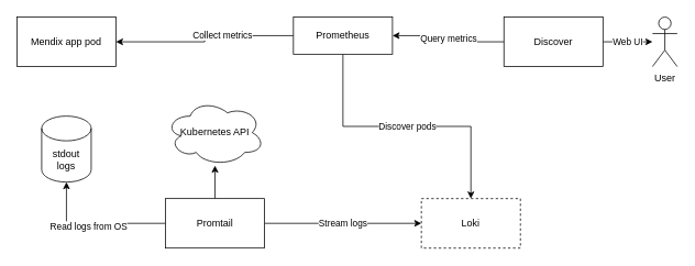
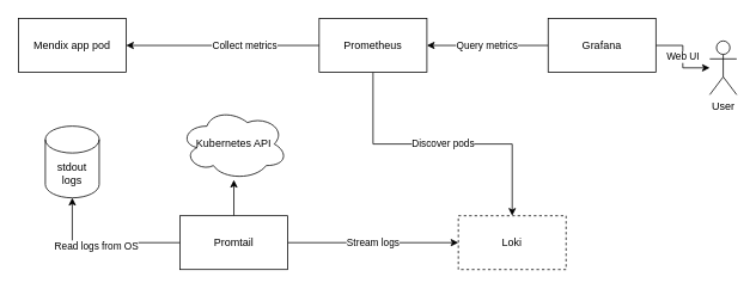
  <mxCell id="0" />
  <mxCell id="1" parent="0" />
  <mxCell id="2" value="Mendix app pod" style="rounded=0;whiteSpace=wrap;html=1;" vertex="1" parent="1"><mxGeometry x="20" y="20" width="120" height="60" as="geometry" /></mxCell>
  <mxCell id="3" value="stdout logs" style="shape=cylinder3;whiteSpace=wrap;html=1;boundedLbl=1;backgroundOutline=1;size=15;" vertex="1" parent="1"><mxGeometry x="50" y="140" width="60" height="80" as="geometry" /></mxCell>
  <mxCell id="4" style="edgeStyle=orthogonalEdgeStyle;rounded=0;orthogonalLoop=1;jettySize=auto;html=1;" edge="1" parent="1" source="7" target="2"><mxGeometry relative="1" as="geometry" /></mxCell>
  <mxCell id="5" value="Collect metrics" style="edgeLabel;html=1;align=center;verticalAlign=middle;resizable=0;points=[];" vertex="1" connectable="0" parent="4"><mxGeometry x="-0.221" y="-1" relative="1" as="geometry"><mxPoint as="offset" /></mxGeometry></mxCell>
  <mxCell id="6" value="Discover pods" style="edgeStyle=orthogonalEdgeStyle;rounded=0;orthogonalLoop=1;jettySize=auto;html=1;exitX=0.5;exitY=1;exitDx=0;exitDy=0;" edge="1" parent="1" source="7" target="12"><mxGeometry relative="1" as="geometry"><mxPoint x="260" y="120" as="targetPoint" /></mxGeometry></mxCell>
- <mxCell id="7" value="Prometheus" style="rounded=0;whiteSpace=wrap;html=1;" vertex="1" parent="1"><mxGeometry x="355" y="20" width="120" height="45" as="geometry" /></mxCell>
+ <mxCell id="7" value="Prometheus" style="rounded=0;whiteSpace=wrap;html=1;" vertex="1" parent="1"><mxGeometry x="355" y="20" width="120" height="60" as="geometry" /></mxCell>
  <mxCell id="8" value="Web UI" style="edgeStyle=orthogonalEdgeStyle;rounded=0;orthogonalLoop=1;jettySize=auto;html=1;exitX=1;exitY=0.5;exitDx=0;exitDy=0;" edge="1" parent="1" source="10" target="11"><mxGeometry relative="1" as="geometry" /></mxCell>
  <mxCell id="9" value="Query metrics" style="edgeStyle=orthogonalEdgeStyle;rounded=0;orthogonalLoop=1;jettySize=auto;html=1;exitX=0;exitY=0.5;exitDx=0;exitDy=0;" edge="1" parent="1" source="10" target="7"><mxGeometry relative="1" as="geometry" /></mxCell>
- <mxCell id="10" value="Discover" style="rounded=0;whiteSpace=wrap;html=1;" vertex="1" parent="1"><mxGeometry x="610" y="20" width="120" height="60" as="geometry" /></mxCell>
- <mxCell id="11" value="User" style="shape=umlActor;verticalLabelPosition=bottom;verticalAlign=top;html=1;outlineConnect=0;" vertex="1" parent="1"><mxGeometry x="790" y="20" width="30" height="60" as="geometry" /></mxCell>
+ <mxCell id="10" value="Grafana" style="rounded=0;whiteSpace=wrap;html=1;" vertex="1" parent="1"><mxGeometry x="610" y="20" width="120" height="60" as="geometry" /></mxCell>
+ <mxCell id="11" value="User" style="shape=umlActor;verticalLabelPosition=bottom;verticalAlign=top;html=1;outlineConnect=0;" vertex="1" parent="1"><mxGeometry x="790" y="45" width="30" height="60" as="geometry" /></mxCell>
  <mxCell id="12" value="Loki" style="rounded=0;whiteSpace=wrap;html=1;dashed=1;" vertex="1" parent="1"><mxGeometry x="510" y="240" width="120" height="60" as="geometry" /></mxCell>
  <mxCell id="13" value="Stream logs" style="edgeStyle=orthogonalEdgeStyle;rounded=0;orthogonalLoop=1;jettySize=auto;html=1;" edge="1" parent="1" source="17" target="12"><mxGeometry relative="1" as="geometry" /></mxCell>
  <mxCell id="14" style="edgeStyle=orthogonalEdgeStyle;rounded=0;orthogonalLoop=1;jettySize=auto;html=1;exitX=0.5;exitY=0;exitDx=0;exitDy=0;" edge="1" parent="1" source="17" target="18"><mxGeometry relative="1" as="geometry" /></mxCell>
  <mxCell id="15" style="edgeStyle=orthogonalEdgeStyle;rounded=0;orthogonalLoop=1;jettySize=auto;html=1;exitX=0;exitY=0.5;exitDx=0;exitDy=0;" edge="1" parent="1" source="17" target="3"><mxGeometry relative="1" as="geometry" /></mxCell>
  <mxCell id="16" value="Read logs from OS" style="edgeLabel;html=1;align=center;verticalAlign=middle;resizable=0;points=[];" vertex="1" connectable="0" parent="15"><mxGeometry x="0.11" y="3" relative="1" as="geometry"><mxPoint as="offset" /></mxGeometry></mxCell>
  <mxCell id="17" value="Promtail" style="rounded=0;whiteSpace=wrap;html=1;" vertex="1" parent="1"><mxGeometry x="200" y="240" width="120" height="60" as="geometry" /></mxCell>
  <mxCell id="18" value="Kubernetes API" style="ellipse;shape=cloud;whiteSpace=wrap;html=1;" vertex="1" parent="1"><mxGeometry x="200" y="120" width="120" height="80" as="geometry" /></mxCell>
